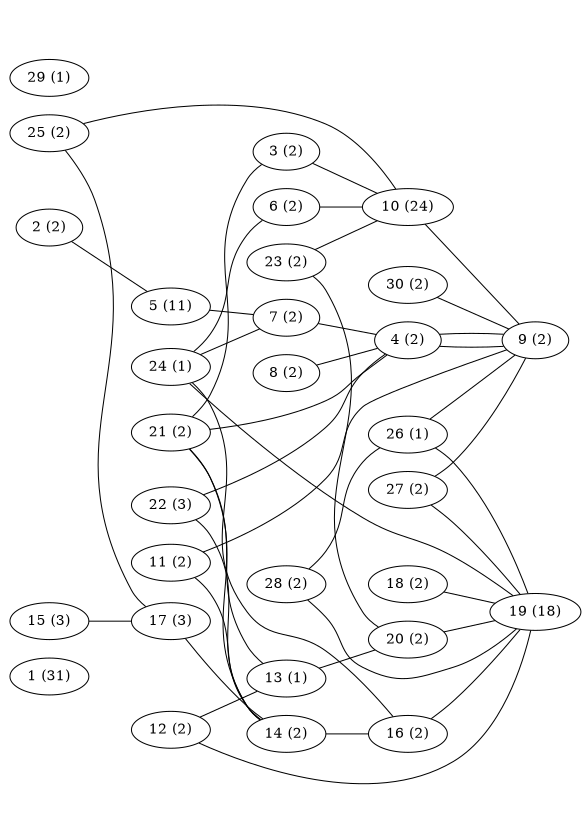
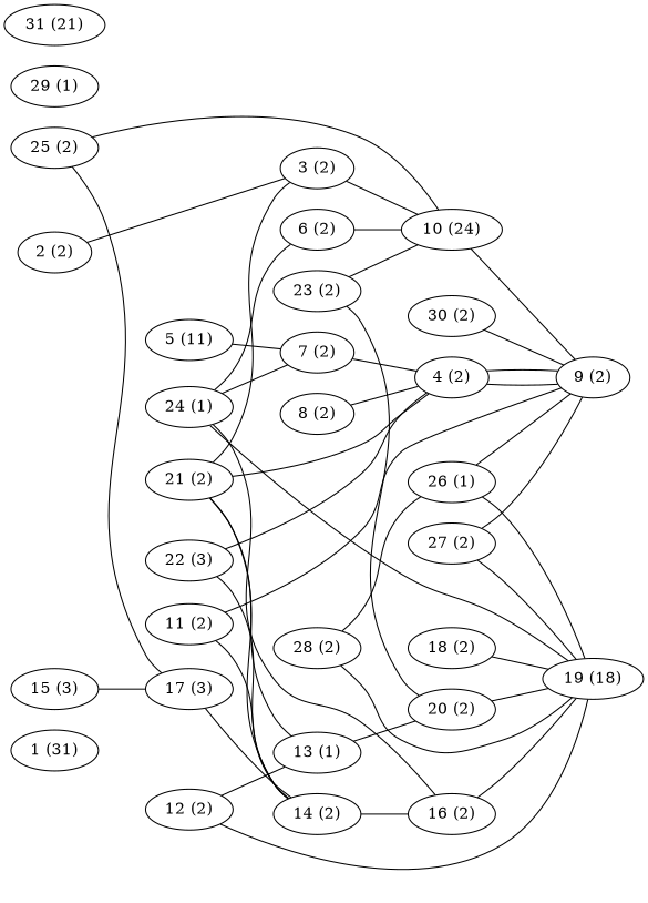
  graph {
    rankdir=LR
    n1 [label="1 (31)"]
    n2 [label="2 (2)"]
    n3 [label="3 (2)"]
    n4 [label="10 (24)"]
    n5 [label="9 (2)"]
    n6 [label="4 (2)"]
    n7 [label="5 (11)"]
    n8 [label="7 (2)"]
    n9 [label="6 (2)"]
    n10 [label="8 (2)"]
    n11 [label="11 (2)"]
    n12 [label="14 (2)"]
    n13 [label="16 (2)"]
    n14 [label="12 (2)"]
    n15 [label="13 (1)"]
    n16 [label="19 (18)"]
    n17 [label="20 (2)"]
    n18 [label="15 (3)"]
    n19 [label="17 (3)"]
    n20 [label="18 (2)"]
    n21 [label="21 (2)"]
    n22 [label="22 (3)"]
    n23 [label="23 (2)"]
    n24 [label="24 (1)"]
    n25 [label="25 (2)"]
    n26 [label="26 (1)"]
    n27 [label="27 (2)"]
    n28 [label="28 (2)"]
    n29 [label="29 (1)"]
    n30 [label="30 (2)"]
-   n2 -- n7
+   n31 [label="31 (21)"]
+   n2 -- n3
    n3 -- n4
    n4 -- n5
    n6 -- n5
    n6 -- n5
    n7 -- n8
    n8 -- n6
    n9 -- n4
    n10 -- n6
    n11 -- n5
    n11 -- n12
    n12 -- n13
    n13 -- n16
    n14 -- n15
    n14 -- n16
    n15 -- n17
    n17 -- n16
    n18 -- n19
    n19 -- n12
    n20 -- n16
    n21 -- n3
    n21 -- n6
    n21 -- n12
    n21 -- n15
    n22 -- n6
    n22 -- n12
    n23 -- n4
    n23 -- n17
    n24 -- n8
    n24 -- n9
    n24 -- n13
    n24 -- n16
    n25 -- n4
    n25 -- n19
    n26 -- n5
    n26 -- n16
    n27 -- n5
    n27 -- n16
    n28 -- n16
    n28 -- n26
    n30 -- n5
  }
